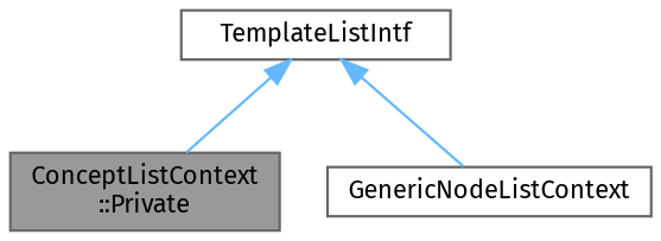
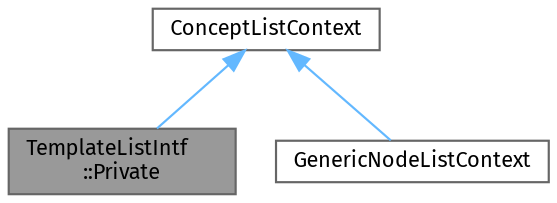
  digraph {
    fontname="Fira Sans"
    node [color=gray40 fillcolor=white fontname="Fira Sans" fontsize=10 shape=box style=filled]
    edge [color=steelblue1 dir=back fontname="Fira Sans" fontsize=10 labelfontname=Helvetica labelfontsize=10 style=solid]
-   n1 [fillcolor=grey60 fontcolor=black height=0.2 label="ConceptListContext\l::Private" width=0.4]
+   n1 [fillcolor=grey60 fontcolor=black height=0.2 label="TemplateListIntf\l::Private" width=0.4]
    n2 [height=0.2 label=GenericNodeListContext width=0.4]
-   n3 [height=0.2 label=TemplateListIntf width=0.4]
+   n3 [height=0.2 label=ConceptListContext width=0.4]
    n3 -> n1
    n3 -> n2
  }
